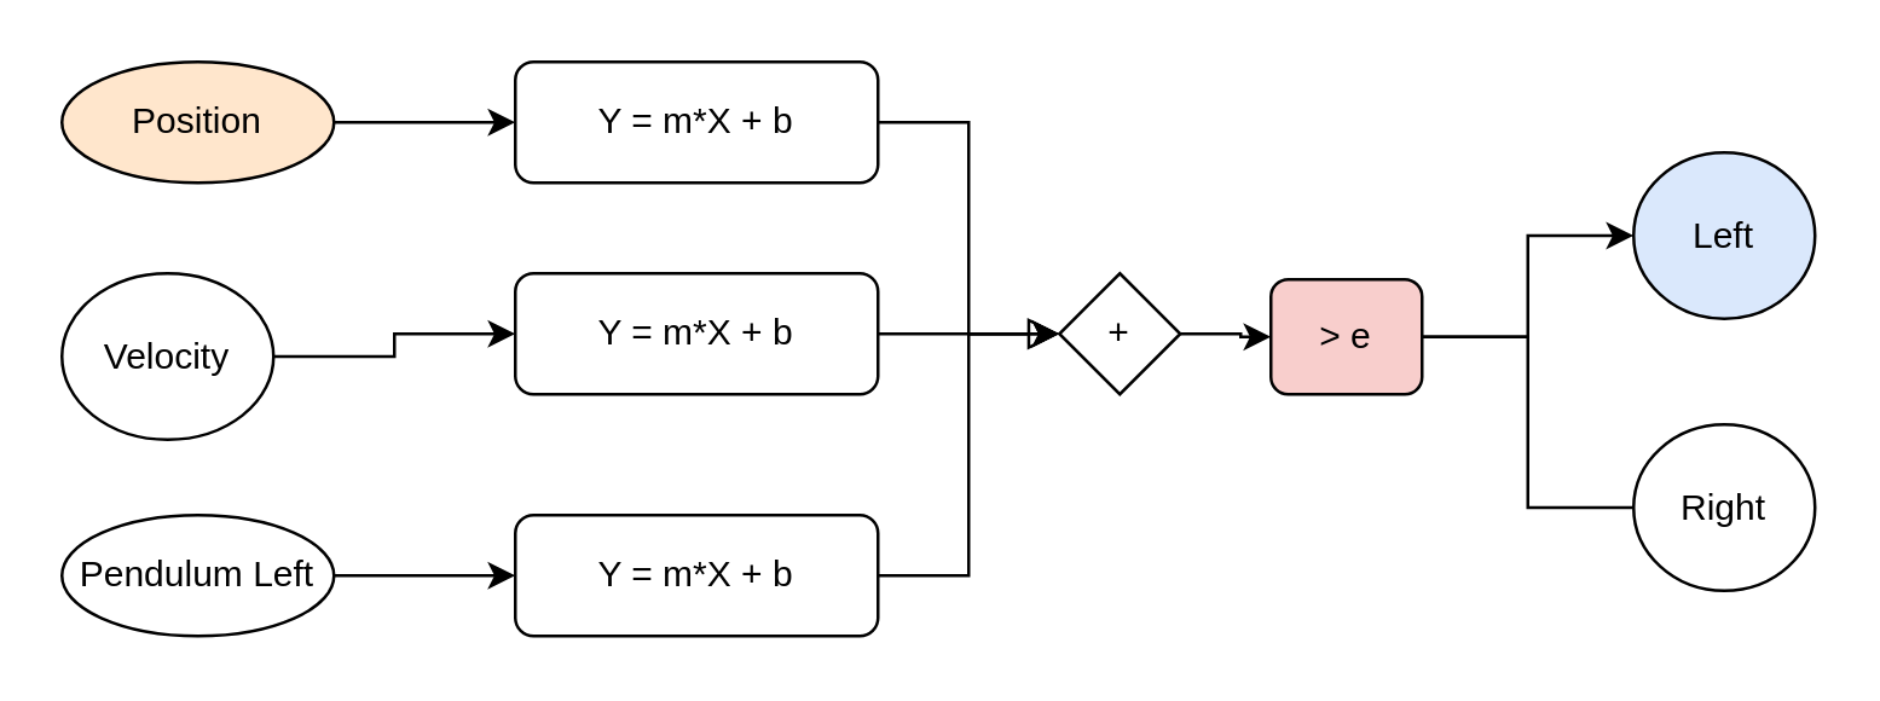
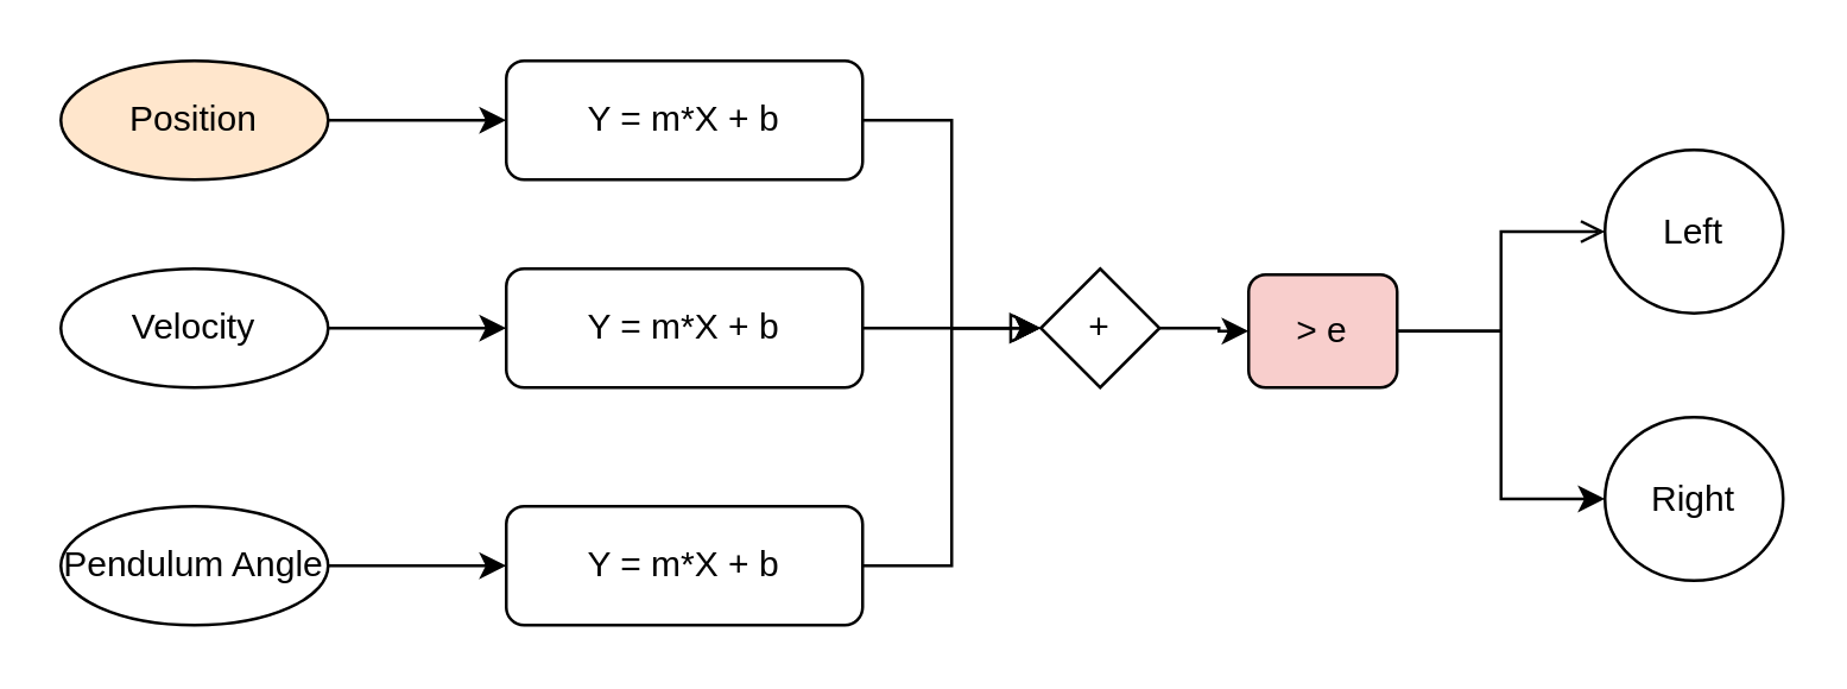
  <mxCell id="0" />
  <mxCell id="1" parent="0" />
  <mxCell id="2" value="" style="rounded=0;html=1;jettySize=auto;orthogonalLoop=1;fontSize=11;endArrow=block;endFill=0;endSize=8;strokeWidth=1;shadow=0;labelBackgroundColor=none;edgeStyle=orthogonalEdgeStyle;entryX=0;entryY=0.5;entryDx=0;entryDy=0;" parent="1" source="3" target="15" edge="1"><mxGeometry relative="1" as="geometry"><mxPoint x="370" y="40" as="targetPoint" /></mxGeometry></mxCell>
  <mxCell id="3" value="Y = m*X + b" style="rounded=1;whiteSpace=wrap;html=1;fontSize=12;glass=0;strokeWidth=1;shadow=0;" parent="1" vertex="1"><mxGeometry x="170" y="20" width="120" height="40" as="geometry" /></mxCell>
  <mxCell id="4" style="edgeStyle=orthogonalEdgeStyle;rounded=0;orthogonalLoop=1;jettySize=auto;html=1;entryX=0;entryY=0.5;entryDx=0;entryDy=0;" parent="1" source="5" target="3" edge="1"><mxGeometry relative="1" as="geometry" /></mxCell>
  <mxCell id="5" value="Position" style="ellipse;whiteSpace=wrap;html=1;fillColor=#ffe6cc;" parent="1" vertex="1"><mxGeometry x="20" y="20" width="90" height="40" as="geometry" /></mxCell>
  <mxCell id="6" style="edgeStyle=orthogonalEdgeStyle;rounded=0;orthogonalLoop=1;jettySize=auto;html=1;exitX=1;exitY=0.5;exitDx=0;exitDy=0;entryX=0;entryY=0.5;entryDx=0;entryDy=0;" parent="1" source="7" target="11" edge="1"><mxGeometry relative="1" as="geometry" /></mxCell>
- <mxCell id="7" value="Velocity" style="ellipse;whiteSpace=wrap;html=1;" parent="1" vertex="1"><mxGeometry x="20" y="90" width="70" height="55" as="geometry" /></mxCell>
+ <mxCell id="7" value="Velocity" style="ellipse;whiteSpace=wrap;html=1;" parent="1" vertex="1"><mxGeometry x="20" y="90" width="90" height="40" as="geometry" /></mxCell>
  <mxCell id="8" style="edgeStyle=orthogonalEdgeStyle;rounded=0;orthogonalLoop=1;jettySize=auto;html=1;exitX=1;exitY=0.5;exitDx=0;exitDy=0;entryX=0;entryY=0.5;entryDx=0;entryDy=0;" parent="1" source="9" target="13" edge="1"><mxGeometry relative="1" as="geometry" /></mxCell>
- <mxCell id="9" value="Pendulum Left" style="ellipse;whiteSpace=wrap;html=1;" parent="1" vertex="1"><mxGeometry x="20" y="170" width="90" height="40" as="geometry" /></mxCell>
+ <mxCell id="9" value="Pendulum Angle" style="ellipse;whiteSpace=wrap;html=1;" parent="1" vertex="1"><mxGeometry x="20" y="170" width="90" height="40" as="geometry" /></mxCell>
  <mxCell id="10" style="edgeStyle=orthogonalEdgeStyle;rounded=0;orthogonalLoop=1;jettySize=auto;html=1;entryX=0;entryY=0.5;entryDx=0;entryDy=0;" parent="1" source="11" target="15" edge="1"><mxGeometry relative="1" as="geometry" /></mxCell>
  <mxCell id="11" value="Y = m*X + b" style="rounded=1;whiteSpace=wrap;html=1;fontSize=12;glass=0;strokeWidth=1;shadow=0;" parent="1" vertex="1"><mxGeometry x="170" y="90" width="120" height="40" as="geometry" /></mxCell>
  <mxCell id="12" style="edgeStyle=orthogonalEdgeStyle;rounded=0;orthogonalLoop=1;jettySize=auto;html=1;exitX=1;exitY=0.5;exitDx=0;exitDy=0;entryX=0;entryY=0.5;entryDx=0;entryDy=0;" parent="1" source="13" target="15" edge="1"><mxGeometry relative="1" as="geometry" /></mxCell>
  <mxCell id="13" value="Y = m*X + b" style="rounded=1;whiteSpace=wrap;html=1;fontSize=12;glass=0;strokeWidth=1;shadow=0;" parent="1" vertex="1"><mxGeometry x="170" y="170" width="120" height="40" as="geometry" /></mxCell>
  <mxCell id="14" style="edgeStyle=orthogonalEdgeStyle;rounded=0;orthogonalLoop=1;jettySize=auto;html=1;entryX=0;entryY=0.5;entryDx=0;entryDy=0;" edge="1" parent="1" source="15" target="19"><mxGeometry relative="1" as="geometry" /></mxCell>
  <mxCell id="15" value="+" style="rhombus;whiteSpace=wrap;html=1;" parent="1" vertex="1"><mxGeometry x="350" y="90" width="40" height="40" as="geometry" /></mxCell>
- <mxCell id="16" value="Left" style="ellipse;whiteSpace=wrap;html=1;fillColor=#dae8fc;" parent="1" vertex="1"><mxGeometry x="540" y="50" width="60" height="55" as="geometry" /></mxCell>
- <mxCell id="17" style="edgeStyle=orthogonalEdgeStyle;rounded=0;orthogonalLoop=1;jettySize=auto;html=1;entryX=0;entryY=0.5;entryDx=0;entryDy=0;" edge="1" parent="1" source="19" target="16"><mxGeometry relative="1" as="geometry" /></mxCell>
- <mxCell id="18" style="edgeStyle=orthogonalEdgeStyle;rounded=0;orthogonalLoop=1;jettySize=auto;html=1;exitX=1;exitY=0.5;exitDx=0;exitDy=0;entryX=0;entryY=0.5;entryDx=0;entryDy=0;endArrow=none;" edge="1" parent="1" source="19" target="20"><mxGeometry relative="1" as="geometry" /></mxCell>
+ <mxCell id="16" value="Left" style="ellipse;whiteSpace=wrap;html=1;" parent="1" vertex="1"><mxGeometry x="540" y="50" width="60" height="55" as="geometry" /></mxCell>
+ <mxCell id="17" style="edgeStyle=orthogonalEdgeStyle;rounded=0;orthogonalLoop=1;jettySize=auto;html=1;entryX=0;entryY=0.5;entryDx=0;entryDy=0;endArrow=open;" edge="1" parent="1" source="19" target="16"><mxGeometry relative="1" as="geometry" /></mxCell>
+ <mxCell id="18" style="edgeStyle=orthogonalEdgeStyle;rounded=0;orthogonalLoop=1;jettySize=auto;html=1;exitX=1;exitY=0.5;exitDx=0;exitDy=0;entryX=0;entryY=0.5;entryDx=0;entryDy=0;" edge="1" parent="1" source="19" target="20"><mxGeometry relative="1" as="geometry" /></mxCell>
  <mxCell id="19" value="&amp;gt; e" style="rounded=1;whiteSpace=wrap;html=1;fillColor=#f8cecc;" vertex="1" parent="1"><mxGeometry x="420" y="92" width="50" height="38" as="geometry" /></mxCell>
  <mxCell id="20" value="Right" style="ellipse;whiteSpace=wrap;html=1;" vertex="1" parent="1"><mxGeometry x="540" y="140" width="60" height="55" as="geometry" /></mxCell>
